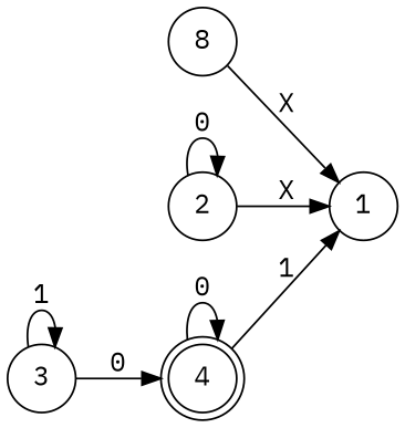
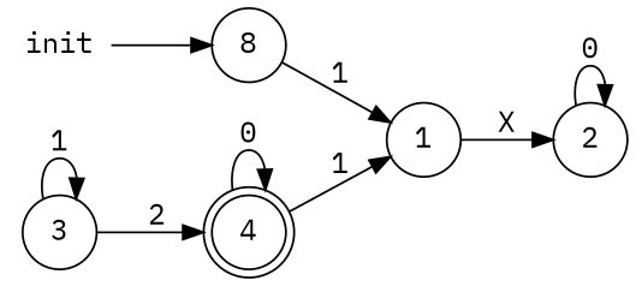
  digraph {
    fontname="IBM Plex Mono"
    rankdir=LR
    node [fontname="IBM Plex Mono" shape=circle]
    edge [fontname="IBM Plex Mono"]
    4 [height=.5 shape=doublecircle width=.5]
    1 [height=.5 width=.5]
    3 [height=.5 width=.5]
    n4 [height=.5 label=8 width=.5]
    2 [height=.5 width=.5]
+   init [height=.5 shape=plaintext width=.5]
    4 -> 4 [label=0]
    4 -> 1 [label=1]
-   2 -> 1 [label=X]
-   3 -> 4 [label=0]
+   1 -> 2 [label=X]
+   3 -> 4 [label=2]
    3 -> 3 [label=1]
-   n4 -> 1 [label=X]
+   n4 -> 1 [label=1]
    2 -> 2 [label=0]
+   init -> n4
  }
